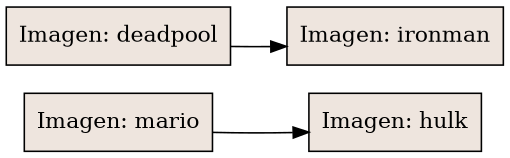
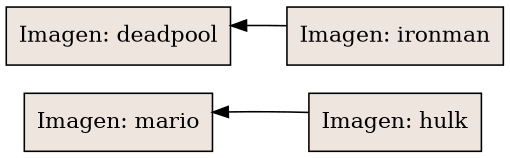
  digraph {
    rankdir=LR
    node [fillcolor=seashell2 shape=record style=filled]
    n1 [label="Imagen: mario"]
    n2 [label="Imagen: hulk"]
    n3 [label="Imagen: deadpool"]
    n4 [label="Imagen: ironman"]
-   n1 -> n2
-   n3 -> n4
+   n2 -> n1
+   n4 -> n3
  }
